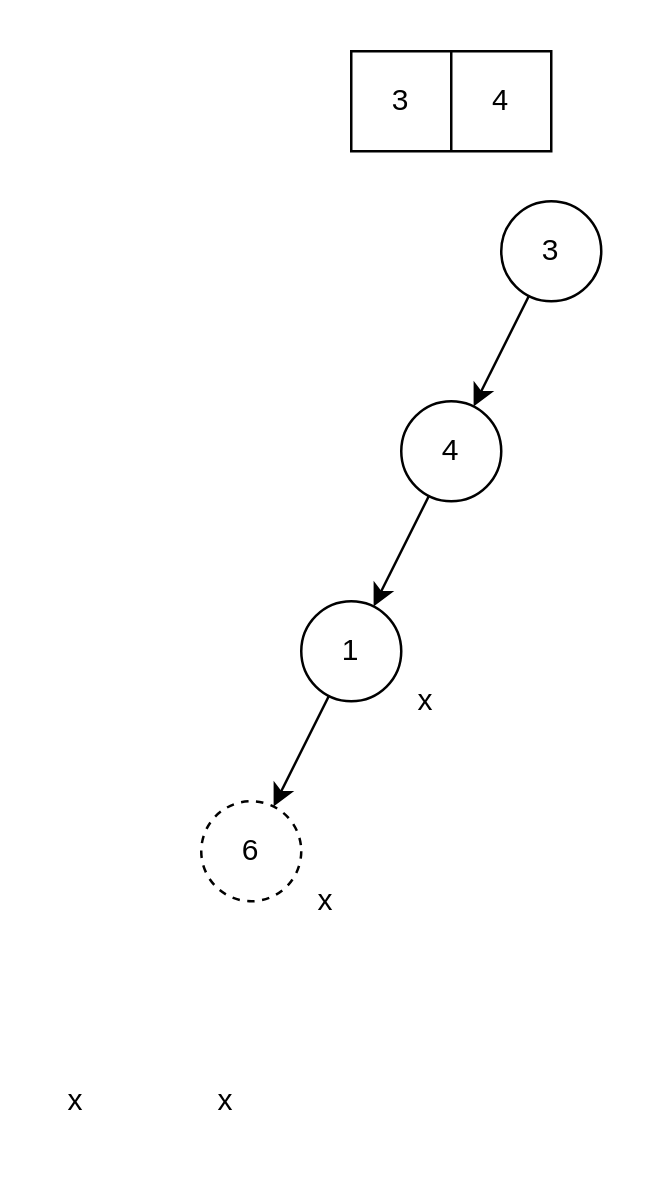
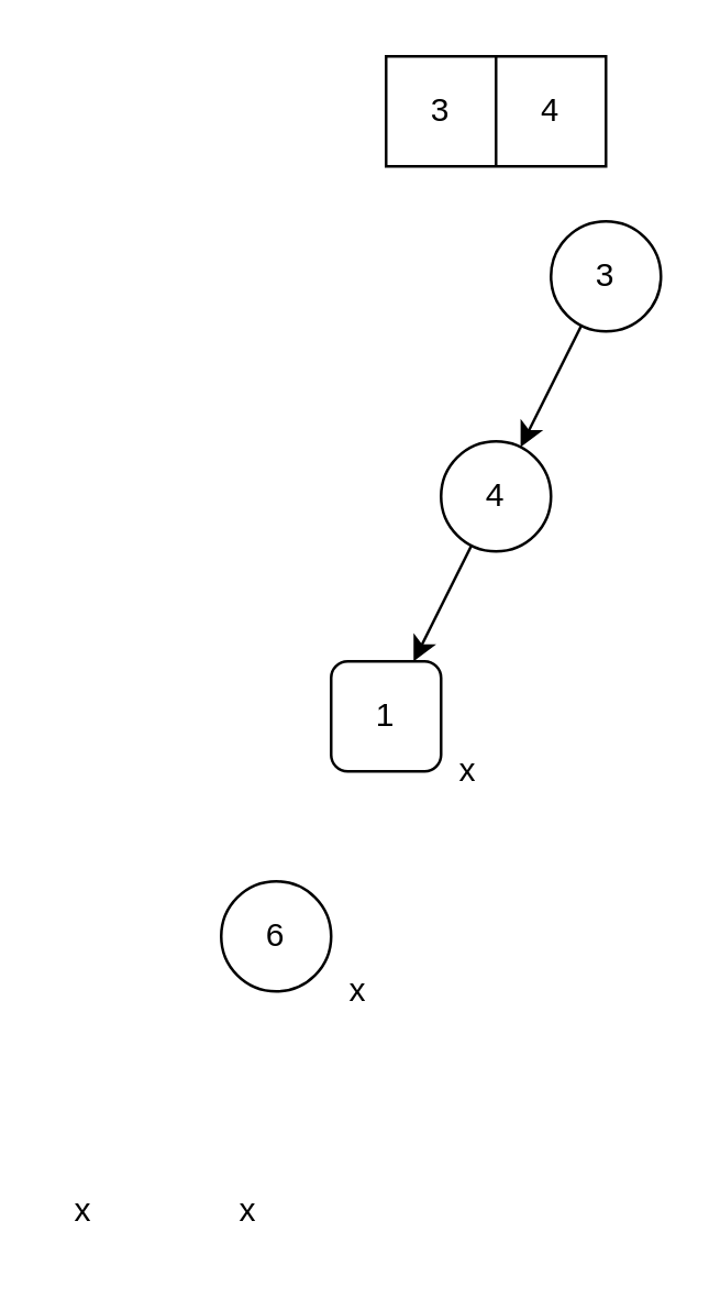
  <mxCell id="0" />
  <mxCell id="1" parent="0" />
  <mxCell id="2" value="3" style="ellipse;whiteSpace=wrap;html=1;aspect=fixed;fillColor=none;" parent="1" vertex="1"><mxGeometry x="200" y="80" width="40" height="40" as="geometry" /></mxCell>
  <mxCell id="3" style="rounded=0;orthogonalLoop=1;jettySize=auto;html=1;" parent="1" source="4" target="6" edge="1"><mxGeometry relative="1" as="geometry" /></mxCell>
  <mxCell id="4" value="4" style="ellipse;whiteSpace=wrap;html=1;aspect=fixed;fillColor=none;" parent="1" vertex="1"><mxGeometry x="160" y="160" width="40" height="40" as="geometry" /></mxCell>
  <mxCell id="5" value="" style="endArrow=classic;html=1;rounded=0;" parent="1" source="2" target="4" edge="1"><mxGeometry width="50" height="50" relative="1" as="geometry"><mxPoint x="370" y="380" as="sourcePoint" /><mxPoint x="420" y="330" as="targetPoint" /></mxGeometry></mxCell>
- <mxCell id="6" value="1" style="ellipse;whiteSpace=wrap;html=1;aspect=fixed;fillColor=none;" parent="1" vertex="1"><mxGeometry x="120" y="240" width="40" height="40" as="geometry" /></mxCell>
+ <mxCell id="6" value="1" style="whiteSpace=wrap;html=1;aspect=fixed;fillColor=none;rounded=1;" parent="1" vertex="1"><mxGeometry x="120" y="240" width="40" height="40" as="geometry" /></mxCell>
  <mxCell id="7" value="x" style="text;html=1;align=center;verticalAlign=middle;whiteSpace=wrap;rounded=0;" parent="1" vertex="1"><mxGeometry x="80" y="430" width="20" height="20" as="geometry" /></mxCell>
  <mxCell id="8" value="" style="shape=table;startSize=0;container=1;collapsible=0;childLayout=tableLayout;fillColor=none;" parent="1" vertex="1"><mxGeometry x="140" y="20" width="80" height="40" as="geometry" /></mxCell>
  <mxCell id="9" value="" style="shape=tableRow;horizontal=0;startSize=0;swimlaneHead=0;swimlaneBody=0;strokeColor=inherit;top=0;left=0;bottom=0;right=0;collapsible=0;dropTarget=0;fillColor=none;points=[[0,0.5],[1,0.5]];portConstraint=eastwest;" parent="8" vertex="1"><mxGeometry width="80" height="40" as="geometry" /></mxCell>
  <mxCell id="10" value="3" style="shape=partialRectangle;html=1;whiteSpace=wrap;connectable=0;strokeColor=inherit;overflow=hidden;fillColor=none;top=0;left=0;bottom=0;right=0;pointerEvents=1;" parent="9" vertex="1"><mxGeometry width="40" height="40" as="geometry"><mxRectangle width="40" height="40" as="alternateBounds" /></mxGeometry></mxCell>
  <mxCell id="11" value="4" style="shape=partialRectangle;html=1;whiteSpace=wrap;connectable=0;strokeColor=inherit;overflow=hidden;fillColor=none;top=0;left=0;bottom=0;right=0;pointerEvents=1;" parent="9" vertex="1"><mxGeometry x="40" width="40" height="40" as="geometry"><mxRectangle width="40" height="40" as="alternateBounds" /></mxGeometry></mxCell>
- <mxCell id="12" value="6" style="ellipse;whiteSpace=wrap;html=1;aspect=fixed;fillColor=none;dashed=1;" parent="1" vertex="1"><mxGeometry x="80" y="320" width="40" height="40" as="geometry" /></mxCell>
- <mxCell id="13" style="rounded=0;orthogonalLoop=1;jettySize=auto;html=1;" parent="1" source="6" target="12" edge="1"><mxGeometry relative="1" as="geometry"><mxPoint x="180" y="320" as="sourcePoint" /><mxPoint x="151" y="253" as="targetPoint" /></mxGeometry></mxCell>
+ <mxCell id="12" value="6" style="ellipse;whiteSpace=wrap;html=1;aspect=fixed;fillColor=none;" parent="1" vertex="1"><mxGeometry x="80" y="320" width="40" height="40" as="geometry" /></mxCell>
  <mxCell id="14" value="x" style="text;html=1;align=center;verticalAlign=middle;whiteSpace=wrap;rounded=0;" parent="1" vertex="1"><mxGeometry x="20" y="430" width="20" height="20" as="geometry" /></mxCell>
  <mxCell id="15" value="x" style="text;html=1;align=center;verticalAlign=middle;whiteSpace=wrap;rounded=0;" vertex="1" parent="1"><mxGeometry x="120" y="350" width="20" height="20" as="geometry" /></mxCell>
  <mxCell id="16" value="x" style="text;html=1;align=center;verticalAlign=middle;whiteSpace=wrap;rounded=0;" vertex="1" parent="1"><mxGeometry x="160" y="270" width="20" height="20" as="geometry" /></mxCell>
